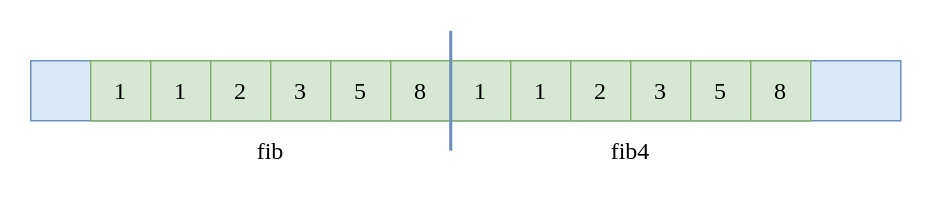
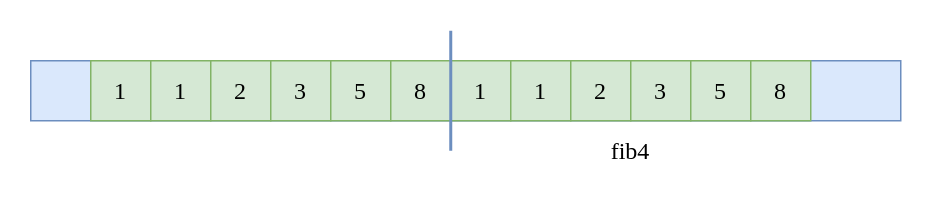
  <mxCell id="0" />
  <mxCell id="1" parent="0" />
- <mxCell id="2" value="fib" style="text;html=1;align=center;verticalAlign=middle;whiteSpace=wrap;rounded=0;fontFamily=Ubuntu;fontSize=16;fontStyle=0;" parent="1" vertex="1"><mxGeometry x="140" y="80" width="80" height="40" as="geometry" /></mxCell>
  <mxCell id="3" value="" style="rounded=0;whiteSpace=wrap;html=1;shadow=0;strokeColor=#6c8ebf;strokeWidth=1;fontFamily=Ubuntu;fontSize=16;fontStyle=0;fillColor=#dae8fc;" parent="1" vertex="1"><mxGeometry x="20" y="40" width="580" height="40" as="geometry" /></mxCell>
  <mxCell id="4" value="fib4" style="text;html=1;align=center;verticalAlign=middle;whiteSpace=wrap;rounded=0;fontFamily=Ubuntu;fontSize=16;fontStyle=0;" parent="1" vertex="1"><mxGeometry x="380" y="80" width="80" height="40" as="geometry" /></mxCell>
  <mxCell id="5" value="" style="group" vertex="1" connectable="0" parent="1"><mxGeometry x="60" y="40" width="240" height="40" as="geometry" /></mxCell>
  <mxCell id="6" value="1" style="rounded=0;whiteSpace=wrap;html=1;shadow=0;strokeColor=#82b366;strokeWidth=1;fontFamily=Ubuntu;fontSize=16;fontStyle=0;fillColor=#d5e8d4;" parent="5" vertex="1"><mxGeometry width="40" height="40" as="geometry" /></mxCell>
  <mxCell id="7" value="1" style="rounded=0;whiteSpace=wrap;html=1;shadow=0;strokeColor=#82b366;strokeWidth=1;fontFamily=Ubuntu;fontSize=16;fontStyle=0;fillColor=#d5e8d4;" vertex="1" parent="5"><mxGeometry x="40" width="40" height="40" as="geometry" /></mxCell>
  <mxCell id="8" value="2" style="rounded=0;whiteSpace=wrap;html=1;shadow=0;strokeColor=#82b366;strokeWidth=1;fontFamily=Ubuntu;fontSize=16;fontStyle=0;fillColor=#d5e8d4;" vertex="1" parent="5"><mxGeometry x="80" width="40" height="40" as="geometry" /></mxCell>
  <mxCell id="9" value="3" style="rounded=0;whiteSpace=wrap;html=1;shadow=0;strokeColor=#82b366;strokeWidth=1;fontFamily=Ubuntu;fontSize=16;fontStyle=0;fillColor=#d5e8d4;" vertex="1" parent="5"><mxGeometry x="120" width="40" height="40" as="geometry" /></mxCell>
  <mxCell id="10" value="5" style="rounded=0;whiteSpace=wrap;html=1;shadow=0;strokeColor=#82b366;strokeWidth=1;fontFamily=Ubuntu;fontSize=16;fontStyle=0;fillColor=#d5e8d4;" vertex="1" parent="5"><mxGeometry x="160" width="40" height="40" as="geometry" /></mxCell>
  <mxCell id="11" value="8" style="rounded=0;whiteSpace=wrap;html=1;shadow=0;strokeColor=#82b366;strokeWidth=1;fontFamily=Ubuntu;fontSize=16;fontStyle=0;fillColor=#d5e8d4;" vertex="1" parent="5"><mxGeometry x="200" width="40" height="40" as="geometry" /></mxCell>
  <mxCell id="12" value="" style="group" vertex="1" connectable="0" parent="1"><mxGeometry x="300" y="40" width="240" height="40" as="geometry" /></mxCell>
  <mxCell id="13" value="1" style="rounded=0;whiteSpace=wrap;html=1;shadow=0;strokeColor=#82b366;strokeWidth=1;fontFamily=Ubuntu;fontSize=16;fontStyle=0;fillColor=#d5e8d4;" vertex="1" parent="12"><mxGeometry width="40" height="40" as="geometry" /></mxCell>
  <mxCell id="14" value="1" style="rounded=0;whiteSpace=wrap;html=1;shadow=0;strokeColor=#82b366;strokeWidth=1;fontFamily=Ubuntu;fontSize=16;fontStyle=0;fillColor=#d5e8d4;" vertex="1" parent="12"><mxGeometry x="40" width="40" height="40" as="geometry" /></mxCell>
  <mxCell id="15" value="2" style="rounded=0;whiteSpace=wrap;html=1;shadow=0;strokeColor=#82b366;strokeWidth=1;fontFamily=Ubuntu;fontSize=16;fontStyle=0;fillColor=#d5e8d4;" vertex="1" parent="12"><mxGeometry x="80" width="40" height="40" as="geometry" /></mxCell>
  <mxCell id="16" value="3" style="rounded=0;whiteSpace=wrap;html=1;shadow=0;strokeColor=#82b366;strokeWidth=1;fontFamily=Ubuntu;fontSize=16;fontStyle=0;fillColor=#d5e8d4;" vertex="1" parent="12"><mxGeometry x="120" width="40" height="40" as="geometry" /></mxCell>
  <mxCell id="17" value="5" style="rounded=0;whiteSpace=wrap;html=1;shadow=0;strokeColor=#82b366;strokeWidth=1;fontFamily=Ubuntu;fontSize=16;fontStyle=0;fillColor=#d5e8d4;" vertex="1" parent="12"><mxGeometry x="160" width="40" height="40" as="geometry" /></mxCell>
  <mxCell id="18" value="8" style="rounded=0;whiteSpace=wrap;html=1;shadow=0;strokeColor=#82b366;strokeWidth=1;fontFamily=Ubuntu;fontSize=16;fontStyle=0;fillColor=#d5e8d4;" vertex="1" parent="12"><mxGeometry x="200" width="40" height="40" as="geometry" /></mxCell>
  <mxCell id="19" value="" style="endArrow=none;html=1;rounded=1;shadow=0;strokeColor=#6c8ebf;strokeWidth=2;fontFamily=Ubuntu;fontSize=14;fontStyle=0;fillColor=#dae8fc;" edge="1" parent="1"><mxGeometry width="50" height="50" relative="1" as="geometry"><mxPoint x="300" y="100" as="sourcePoint" /><mxPoint x="300" y="20" as="targetPoint" /></mxGeometry></mxCell>
